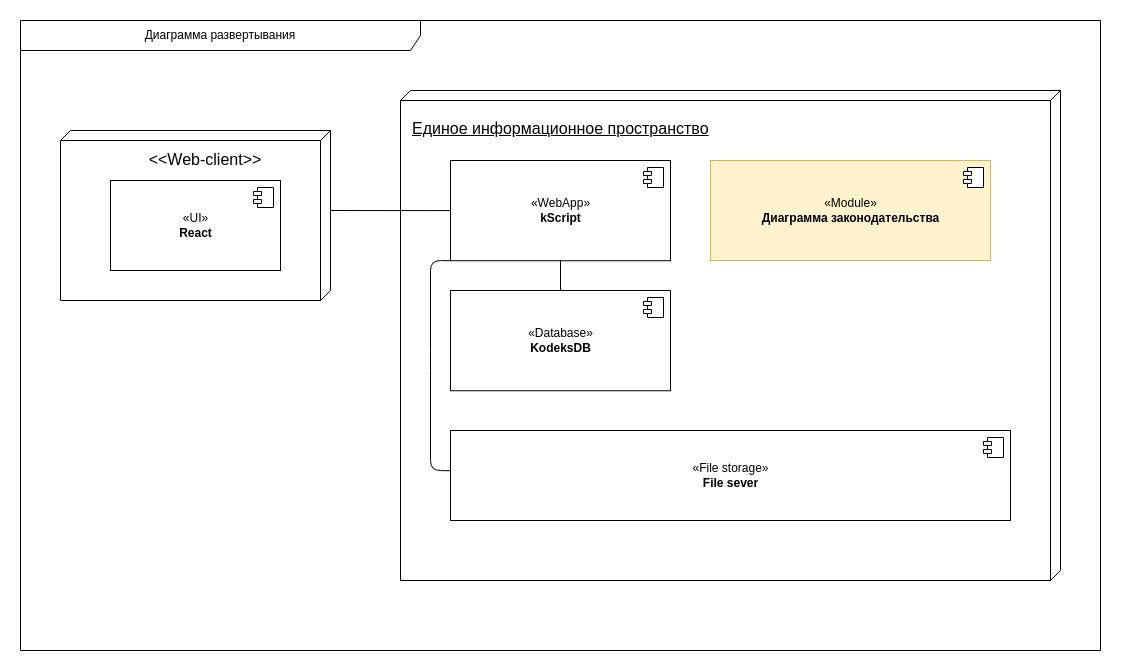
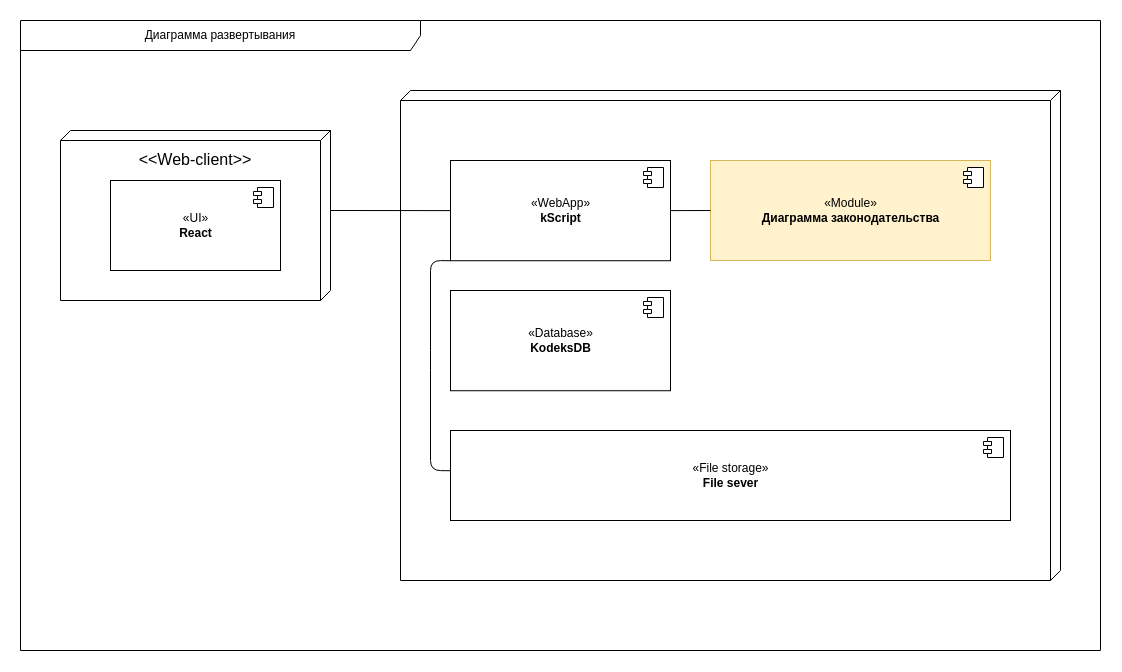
  <mxCell id="0" />
  <mxCell id="1" parent="0" />
  <mxCell id="2" value="Диаграмма развертывания" style="shape=umlFrame;whiteSpace=wrap;html=1;width=400;height=30;" parent="1" vertex="1"><mxGeometry x="20" y="20" width="1080" height="630" as="geometry" /></mxCell>
  <mxCell id="3" value="" style="group;fillColor=#ffffff;" parent="1" vertex="1" connectable="0"><mxGeometry x="380" y="80" width="680.0" height="500" as="geometry" /></mxCell>
  <mxCell id="4" value="" style="group" parent="3" vertex="1" connectable="0"><mxGeometry x="20" y="10" width="660.0" height="490" as="geometry" /></mxCell>
  <mxCell id="5" value="&lt;span&gt;&lt;br&gt;&lt;br&gt;&lt;br&gt;&lt;/span&gt;" style="verticalAlign=top;align=center;spacingTop=35;spacingLeft=2;spacingRight=12;shape=cube;size=10;direction=south;fontStyle=4;html=1;labelBackgroundColor=none;fillColor=none;fontSize=16;fontColor=none;" parent="4" vertex="1"><mxGeometry width="660.0" height="490" as="geometry" /></mxCell>
- <mxCell id="6" value="&lt;u&gt;Единое информационное пространство&lt;/u&gt;" style="text;whiteSpace=wrap;html=1;fontSize=16;fontColor=none;align=left;" parent="4" vertex="1"><mxGeometry x="10" y="22.273" width="630" height="40.069" as="geometry" /></mxCell>
  <mxCell id="7" value="«WebApp»&lt;br&gt;&lt;b&gt;kScript&lt;/b&gt;" style="html=1;dropTarget=0;align=center;" parent="4" vertex="1"><mxGeometry x="50" y="69.997" width="220" height="100.227" as="geometry" /></mxCell>
  <mxCell id="8" value="" style="shape=module;jettyWidth=8;jettyHeight=4;" parent="7" vertex="1"><mxGeometry x="1" width="20" height="20" relative="1" as="geometry"><mxPoint x="-27" y="7" as="offset" /></mxGeometry></mxCell>
  <mxCell id="9" value="«Database»&lt;br&gt;&lt;b&gt;KodeksDB&lt;/b&gt;" style="html=1;dropTarget=0;align=center;" parent="4" vertex="1"><mxGeometry x="50" y="199.996" width="220" height="100.227" as="geometry" /></mxCell>
  <mxCell id="10" value="" style="shape=module;jettyWidth=8;jettyHeight=4;" parent="9" vertex="1"><mxGeometry x="1" width="20" height="20" relative="1" as="geometry"><mxPoint x="-27" y="7" as="offset" /></mxGeometry></mxCell>
  <mxCell id="11" value="«File storage»&lt;br&gt;&lt;b&gt;File sever&lt;/b&gt;" style="html=1;dropTarget=0;align=center;" parent="4" vertex="1"><mxGeometry x="50" y="340" width="560" height="90" as="geometry" /></mxCell>
  <mxCell id="12" value="" style="shape=module;jettyWidth=8;jettyHeight=4;" parent="11" vertex="1"><mxGeometry x="1" width="20" height="20" relative="1" as="geometry"><mxPoint x="-27" y="7" as="offset" /></mxGeometry></mxCell>
- <mxCell id="13" value="" style="endArrow=none;html=1;entryX=0.5;entryY=1;entryDx=0;entryDy=0;exitX=0.5;exitY=0;exitDx=0;exitDy=0;" parent="4" source="9" target="7" edge="1"><mxGeometry width="50" height="50" relative="1" as="geometry"><mxPoint x="540" y="290" as="sourcePoint" /><mxPoint x="590" y="240" as="targetPoint" /></mxGeometry></mxCell>
  <mxCell id="14" value="" style="endArrow=none;html=1;entryX=0;entryY=1;entryDx=0;entryDy=0;exitX=0.776;exitY=0.924;exitDx=0;exitDy=0;exitPerimeter=0;" parent="4" source="5" target="7" edge="1"><mxGeometry width="50" height="50" relative="1" as="geometry"><mxPoint x="330" y="300" as="sourcePoint" /><mxPoint x="590" y="240" as="targetPoint" /><Array as="points"><mxPoint x="30" y="380" /><mxPoint x="30" y="270" /><mxPoint x="30" y="170" /></Array></mxGeometry></mxCell>
  <mxCell id="15" value="«Module»&lt;br&gt;&lt;b&gt;Диаграмма законодательства&lt;/b&gt;" style="html=1;dropTarget=0;align=center;fillColor=#fff2cc;strokeColor=#d6b656;" parent="4" vertex="1"><mxGeometry x="310" y="70" width="280" height="100" as="geometry" /></mxCell>
  <mxCell id="16" value="" style="shape=module;jettyWidth=8;jettyHeight=4;" parent="15" vertex="1"><mxGeometry x="1" width="20" height="20" relative="1" as="geometry"><mxPoint x="-27" y="7" as="offset" /></mxGeometry></mxCell>
+ <mxCell id="17" value="" style="endArrow=none;html=1;entryX=0;entryY=0.5;entryDx=0;entryDy=0;exitX=1;exitY=0.5;exitDx=0;exitDy=0;" parent="4" source="7" target="15" edge="1"><mxGeometry width="50" height="50" relative="1" as="geometry"><mxPoint x="540" y="290" as="sourcePoint" /><mxPoint x="590" y="240" as="targetPoint" /></mxGeometry></mxCell>
  <mxCell id="18" value="" style="group;fillColor=#ffffff;" parent="1" vertex="1" connectable="0"><mxGeometry x="60" y="130" width="270" height="170" as="geometry" /></mxCell>
  <mxCell id="19" value="" style="verticalAlign=top;align=center;spacingTop=35;spacingLeft=2;spacingRight=12;shape=cube;size=10;direction=south;fontStyle=4;html=1;labelBackgroundColor=none;fillColor=none;fontSize=16;fontColor=none;" parent="18" vertex="1"><mxGeometry width="270.0" height="170" as="geometry" /></mxCell>
- <mxCell id="20" value="&lt;span&gt;&amp;lt;&amp;lt;Web-client&amp;gt;&amp;gt;&lt;/span&gt;" style="text;whiteSpace=wrap;html=1;fontSize=16;fontColor=none;align=center;" parent="18" vertex="1"><mxGeometry x="23.846" y="12.593" width="242.308" height="18.889" as="geometry" /></mxCell>
+ <mxCell id="20" value="&lt;span&gt;&amp;lt;&amp;lt;Web-client&amp;gt;&amp;gt;&lt;/span&gt;" style="text;whiteSpace=wrap;html=1;fontSize=16;fontColor=none;align=center;" parent="18" vertex="1"><mxGeometry x="13.846" y="12.593" width="242.308" height="18.889" as="geometry" /></mxCell>
  <mxCell id="21" value="«UI»&lt;br&gt;&lt;b&gt;React&lt;/b&gt;" style="html=1;dropTarget=0;align=center;" parent="18" vertex="1"><mxGeometry x="50" y="50" width="170" height="90" as="geometry" /></mxCell>
  <mxCell id="22" value="" style="shape=module;jettyWidth=8;jettyHeight=4;" parent="21" vertex="1"><mxGeometry x="1" width="20" height="20" relative="1" as="geometry"><mxPoint x="-27" y="7" as="offset" /></mxGeometry></mxCell>
  <mxCell id="23" value="" style="endArrow=none;html=1;exitX=0;exitY=0;exitDx=80;exitDy=0;exitPerimeter=0;entryX=0;entryY=0.5;entryDx=0;entryDy=0;" parent="1" source="19" target="7" edge="1"><mxGeometry width="50" height="50" relative="1" as="geometry"><mxPoint x="670" y="200" as="sourcePoint" /><mxPoint x="720" y="150" as="targetPoint" /></mxGeometry></mxCell>
